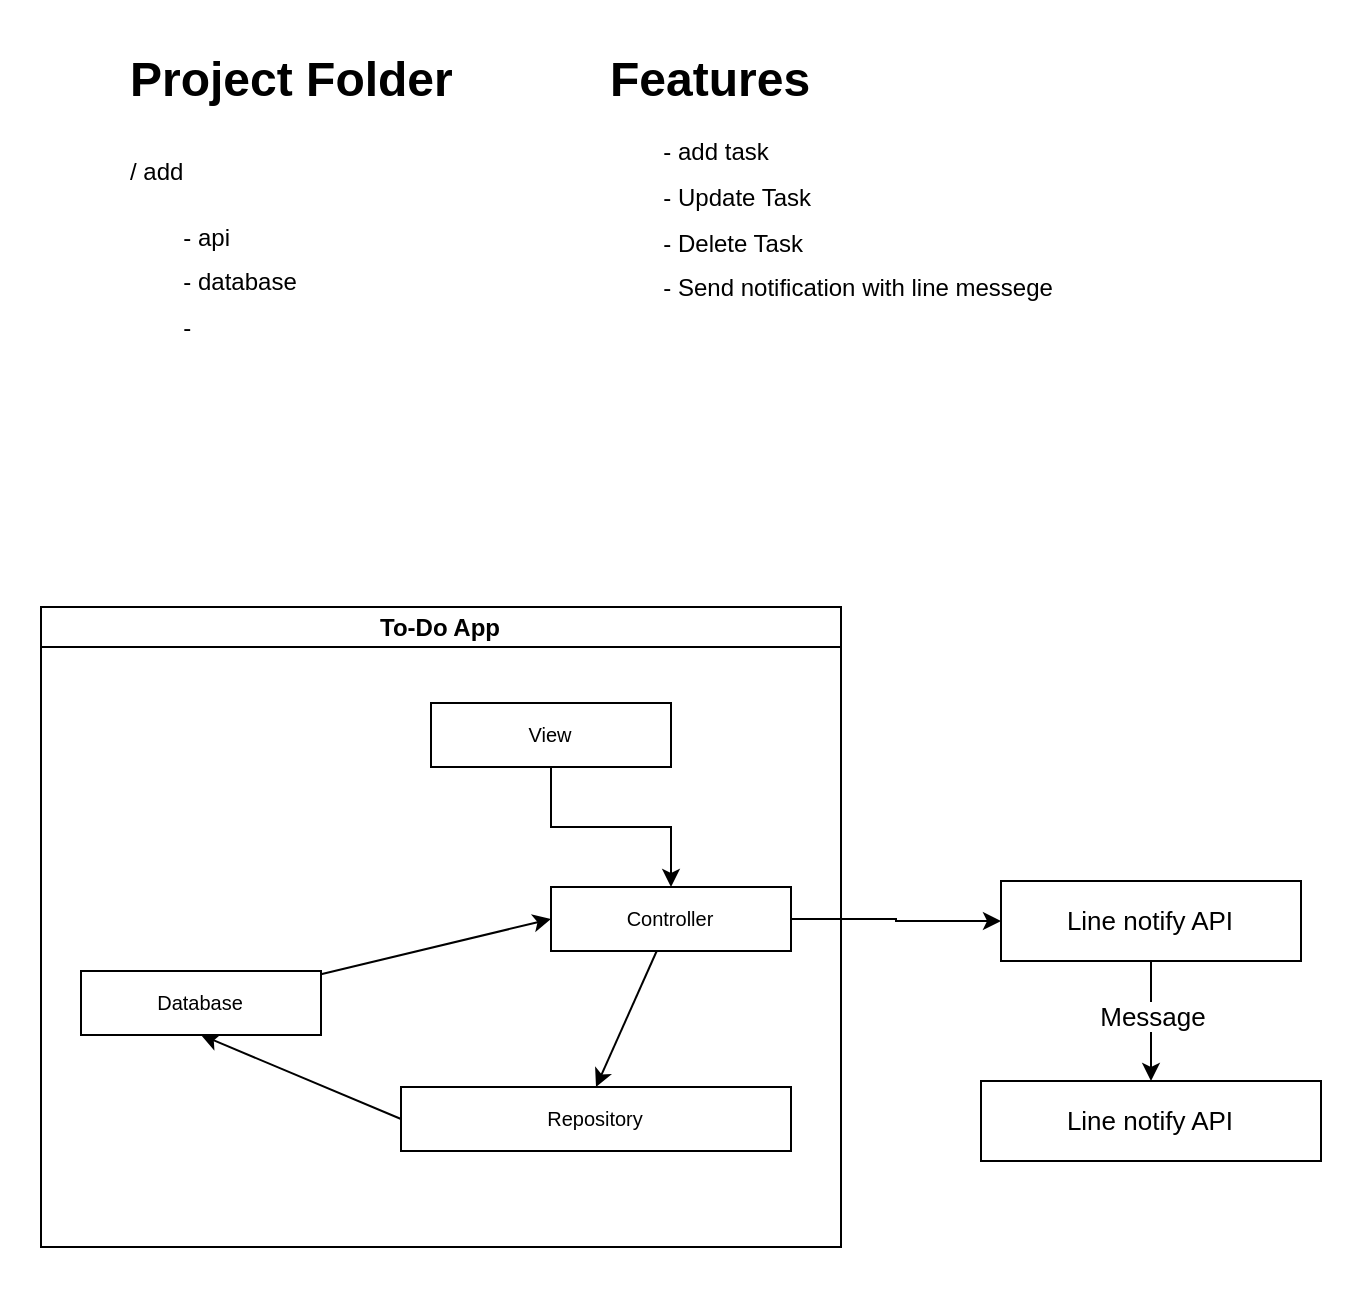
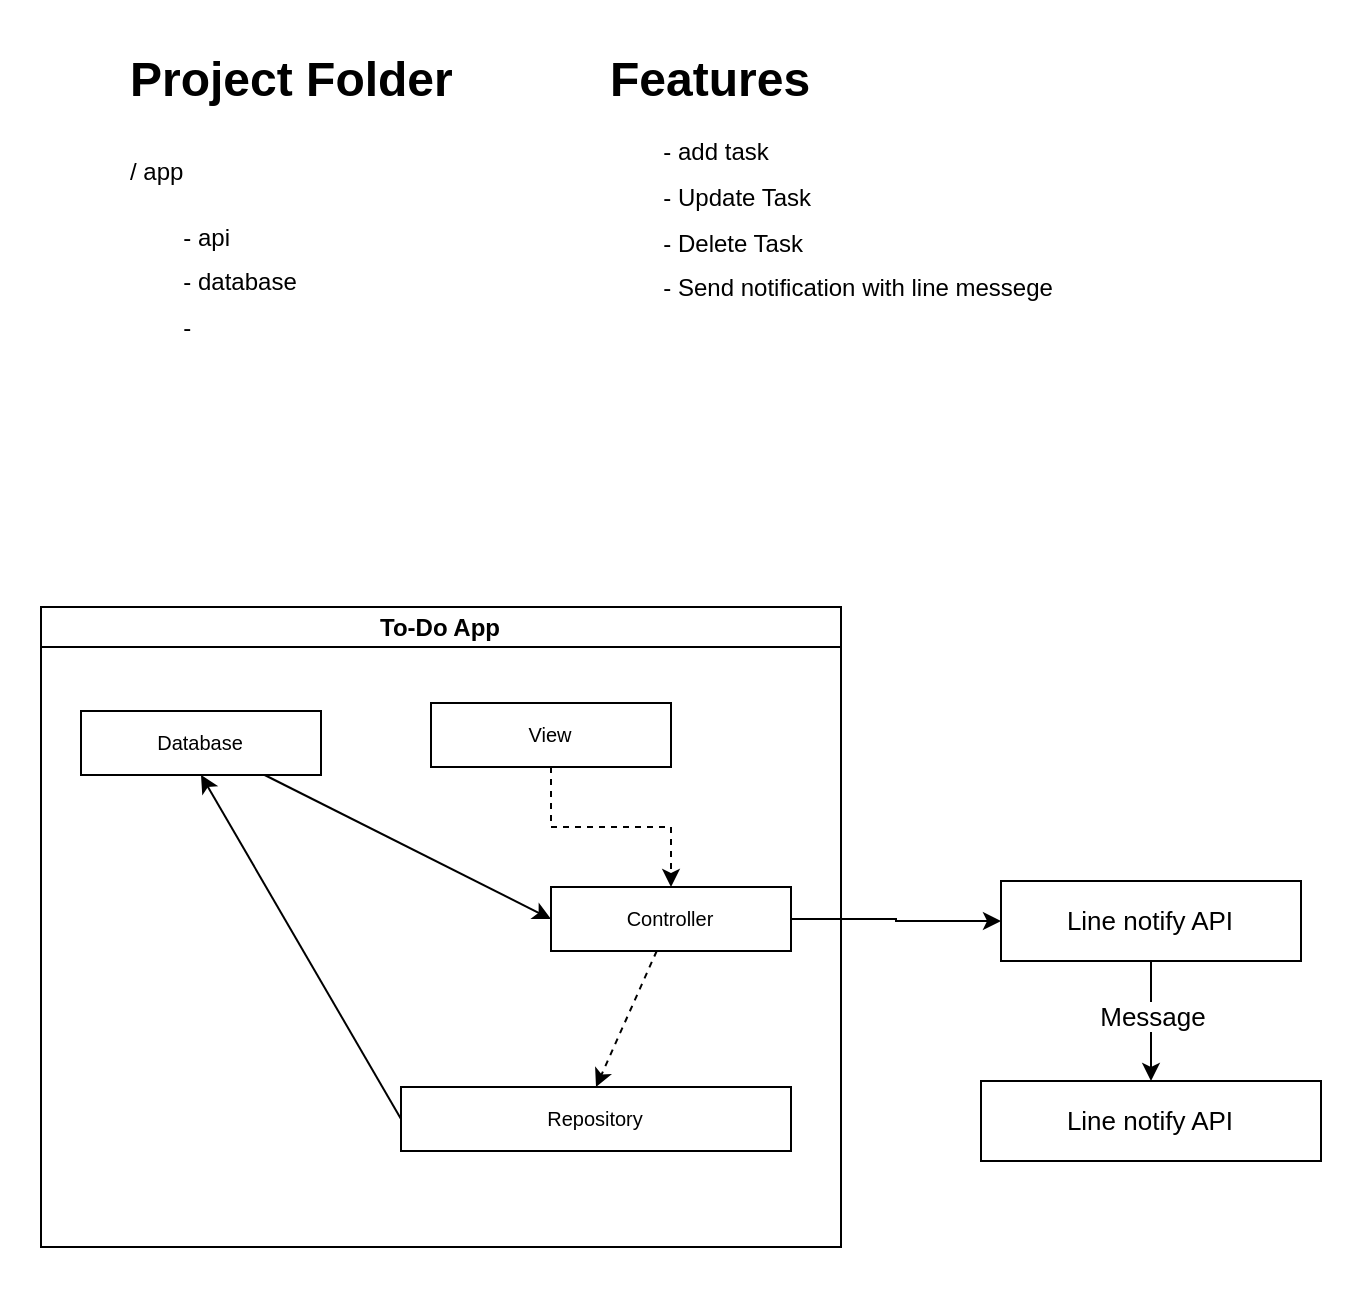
  <mxCell id="0" />
  <mxCell id="1" parent="0" />
  <mxCell id="2" value="To-Do App" style="swimlane;startSize=20;horizontal=1;containerType=tree;movable=1;resizable=1;rotatable=1;deletable=1;editable=1;locked=0;connectable=1;" vertex="1" parent="1"><mxGeometry x="20" y="303" width="400" height="320" as="geometry" /></mxCell>
- <mxCell id="3" style="edgeStyle=orthogonalEdgeStyle;rounded=0;orthogonalLoop=1;jettySize=auto;html=1;entryX=0.5;entryY=0;entryDx=0;entryDy=0;" edge="1" parent="2" source="4" target="6"><mxGeometry relative="1" as="geometry" /></mxCell>
+ <mxCell id="3" style="edgeStyle=orthogonalEdgeStyle;rounded=0;orthogonalLoop=1;jettySize=auto;html=1;entryX=0.5;entryY=0;entryDx=0;entryDy=0;dashed=1;" edge="1" parent="2" source="4" target="6"><mxGeometry relative="1" as="geometry" /></mxCell>
  <mxCell id="4" value="View" style="rounded=0;whiteSpace=wrap;html=1;fontSize=10;" vertex="1" parent="2"><mxGeometry x="195" y="48" width="120" height="32" as="geometry" /></mxCell>
- <mxCell id="5" style="rounded=0;orthogonalLoop=1;jettySize=auto;html=1;entryX=0.5;entryY=0;entryDx=0;entryDy=0;" edge="1" parent="2" source="6" target="7"><mxGeometry relative="1" as="geometry" /></mxCell>
+ <mxCell id="5" style="rounded=0;orthogonalLoop=1;jettySize=auto;html=1;entryX=0.5;entryY=0;entryDx=0;entryDy=0;dashed=1;" edge="1" parent="2" source="6" target="7"><mxGeometry relative="1" as="geometry" /></mxCell>
  <mxCell id="6" value="Controller" style="rounded=0;whiteSpace=wrap;html=1;fontSize=10;" vertex="1" parent="2"><mxGeometry x="255" y="140" width="120" height="32" as="geometry" /></mxCell>
  <mxCell id="7" value="Repository" style="rounded=0;whiteSpace=wrap;html=1;fontSize=10;" vertex="1" parent="2"><mxGeometry x="180" y="240" width="195" height="32" as="geometry" /></mxCell>
  <mxCell id="8" style="rounded=0;orthogonalLoop=1;jettySize=auto;html=1;entryX=0.5;entryY=1;entryDx=0;entryDy=0;exitX=0;exitY=0.5;exitDx=0;exitDy=0;" edge="1" target="10" source="7" parent="2"><mxGeometry relative="1" as="geometry"><mxPoint x="190" y="470" as="sourcePoint" /></mxGeometry></mxCell>
  <mxCell id="9" style="rounded=0;orthogonalLoop=1;jettySize=auto;html=1;entryX=0;entryY=0.5;entryDx=0;entryDy=0;" edge="1" parent="2" source="10" target="6"><mxGeometry relative="1" as="geometry" /></mxCell>
- <mxCell id="10" value="Database" style="rounded=0;whiteSpace=wrap;html=1;fontSize=10;" vertex="1" parent="2"><mxGeometry x="20" y="182" width="120" height="32" as="geometry" /></mxCell>
- <mxCell id="11" value="&lt;h1&gt;&lt;span style=&quot;background-color: initial;&quot;&gt;Project Folder&lt;/span&gt;&lt;/h1&gt;&lt;h1 style=&quot;line-height: 90%;&quot;&gt;&lt;span style=&quot;background-color: initial; font-size: 12px; font-weight: normal;&quot;&gt;/ add&amp;nbsp;&lt;/span&gt;&lt;br&gt;&lt;/h1&gt;&lt;p style=&quot;line-height: 90%;&quot;&gt;&lt;span style=&quot;white-space: pre;&quot;&gt;&#09;&lt;/span&gt;- api&lt;br&gt;&lt;/p&gt;&lt;p style=&quot;line-height: 90%;&quot;&gt;&lt;span style=&quot;white-space: pre;&quot;&gt;&#09;&lt;/span&gt;- database&lt;br&gt;&lt;/p&gt;&lt;p style=&quot;line-height: 90%;&quot;&gt;&lt;span style=&quot;white-space: pre;&quot;&gt;&#09;&lt;/span&gt;-&lt;br&gt;&lt;/p&gt;" style="text;html=1;strokeColor=none;fillColor=none;spacing=5;spacingTop=-20;whiteSpace=wrap;overflow=hidden;rounded=0;" vertex="1" parent="1"><mxGeometry x="60" y="20" width="190" height="230" as="geometry" /></mxCell>
+ <mxCell id="10" value="Database" style="rounded=0;whiteSpace=wrap;html=1;fontSize=10;" vertex="1" parent="2"><mxGeometry x="20" y="52" width="120" height="32" as="geometry" /></mxCell>
+ <mxCell id="11" value="&lt;h1&gt;&lt;span style=&quot;background-color: initial;&quot;&gt;Project Folder&lt;/span&gt;&lt;/h1&gt;&lt;h1 style=&quot;line-height: 90%;&quot;&gt;&lt;span style=&quot;background-color: initial; font-size: 12px; font-weight: normal;&quot;&gt;/ app&amp;nbsp;&lt;/span&gt;&lt;br&gt;&lt;/h1&gt;&lt;p style=&quot;line-height: 90%;&quot;&gt;&lt;span style=&quot;white-space: pre;&quot;&gt;&#09;&lt;/span&gt;- api&lt;br&gt;&lt;/p&gt;&lt;p style=&quot;line-height: 90%;&quot;&gt;&lt;span style=&quot;white-space: pre;&quot;&gt;&#09;&lt;/span&gt;- database&lt;br&gt;&lt;/p&gt;&lt;p style=&quot;line-height: 90%;&quot;&gt;&lt;span style=&quot;white-space: pre;&quot;&gt;&#09;&lt;/span&gt;-&lt;br&gt;&lt;/p&gt;" style="text;html=1;strokeColor=none;fillColor=none;spacing=5;spacingTop=-20;whiteSpace=wrap;overflow=hidden;rounded=0;" vertex="1" parent="1"><mxGeometry x="60" y="20" width="190" height="230" as="geometry" /></mxCell>
  <mxCell id="12" style="edgeStyle=orthogonalEdgeStyle;rounded=0;orthogonalLoop=1;jettySize=auto;html=1;entryX=0.5;entryY=0;entryDx=0;entryDy=0;fontSize=13;" edge="1" parent="1" source="14" target="16"><mxGeometry relative="1" as="geometry" /></mxCell>
  <mxCell id="13" value="Message" style="edgeLabel;html=1;align=center;verticalAlign=middle;resizable=0;points=[];fontSize=13;" vertex="1" connectable="0" parent="12"><mxGeometry x="-0.096" relative="1" as="geometry"><mxPoint as="offset" /></mxGeometry></mxCell>
  <mxCell id="14" value="Line notify API" style="rounded=0;whiteSpace=wrap;html=1;fontSize=13;" vertex="1" parent="1"><mxGeometry x="500" y="440" width="150" height="40" as="geometry" /></mxCell>
  <mxCell id="15" value="&lt;h1&gt;&lt;span style=&quot;background-color: initial;&quot;&gt;Features&lt;/span&gt;&amp;nbsp;&lt;/h1&gt;&lt;p style=&quot;line-height: 90%;&quot;&gt;&lt;span style=&quot;white-space: pre;&quot;&gt;&#09;&lt;/span&gt;- add task&lt;br&gt;&lt;/p&gt;&lt;p style=&quot;line-height: 90%;&quot;&gt;&lt;span style=&quot;white-space: pre;&quot;&gt;&#09;&lt;/span&gt;- Update Task&lt;br&gt;&lt;/p&gt;&lt;p style=&quot;line-height: 90%;&quot;&gt;&lt;span style=&quot;white-space: pre;&quot;&gt;&#09;&lt;/span&gt;- Delete Task&lt;br&gt;&lt;/p&gt;&lt;p style=&quot;line-height: 90%;&quot;&gt;&lt;span style=&quot;white-space: pre;&quot;&gt;&#09;&lt;/span&gt;- Send notification with line messege&lt;br&gt;&lt;/p&gt;" style="text;html=1;strokeColor=none;fillColor=none;spacing=5;spacingTop=-20;whiteSpace=wrap;overflow=hidden;rounded=0;" vertex="1" parent="1"><mxGeometry x="300" y="20" width="250" height="230" as="geometry" /></mxCell>
  <mxCell id="16" value="Line notify API" style="rounded=0;whiteSpace=wrap;html=1;fontSize=13;" vertex="1" parent="1"><mxGeometry x="490" y="540" width="170" height="40" as="geometry" /></mxCell>
  <mxCell id="17" style="edgeStyle=orthogonalEdgeStyle;rounded=0;orthogonalLoop=1;jettySize=auto;html=1;entryX=0;entryY=0.5;entryDx=0;entryDy=0;" edge="1" parent="1" source="6" target="14"><mxGeometry relative="1" as="geometry" /></mxCell>
